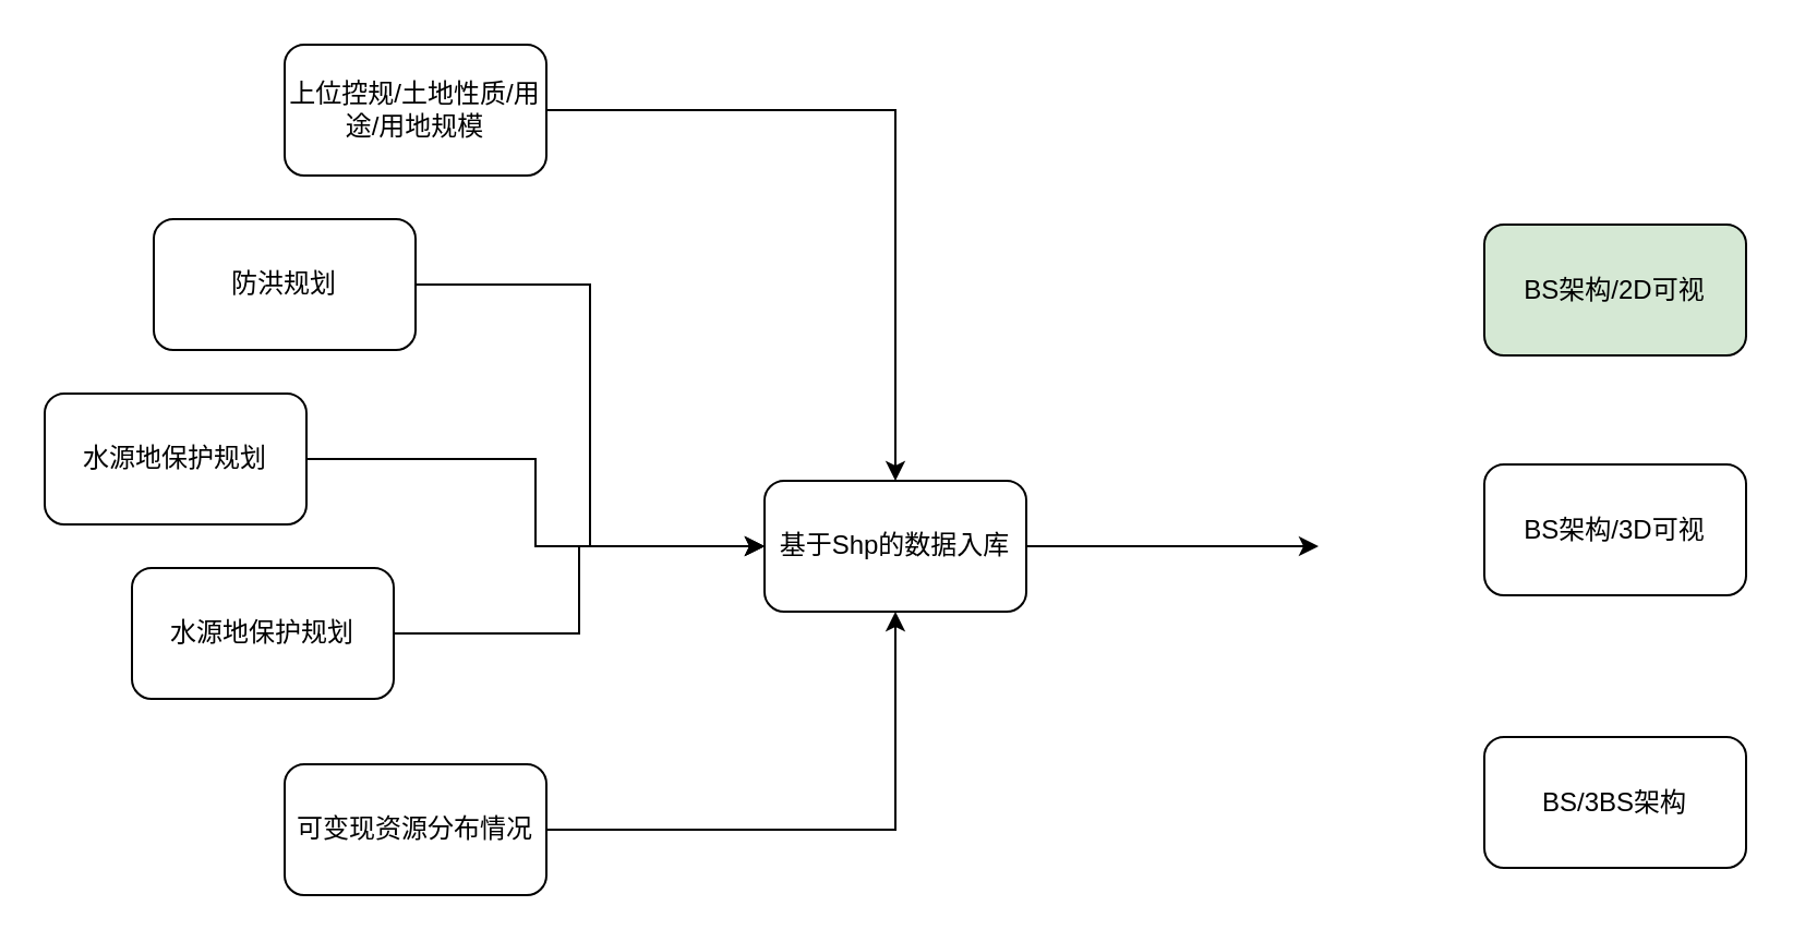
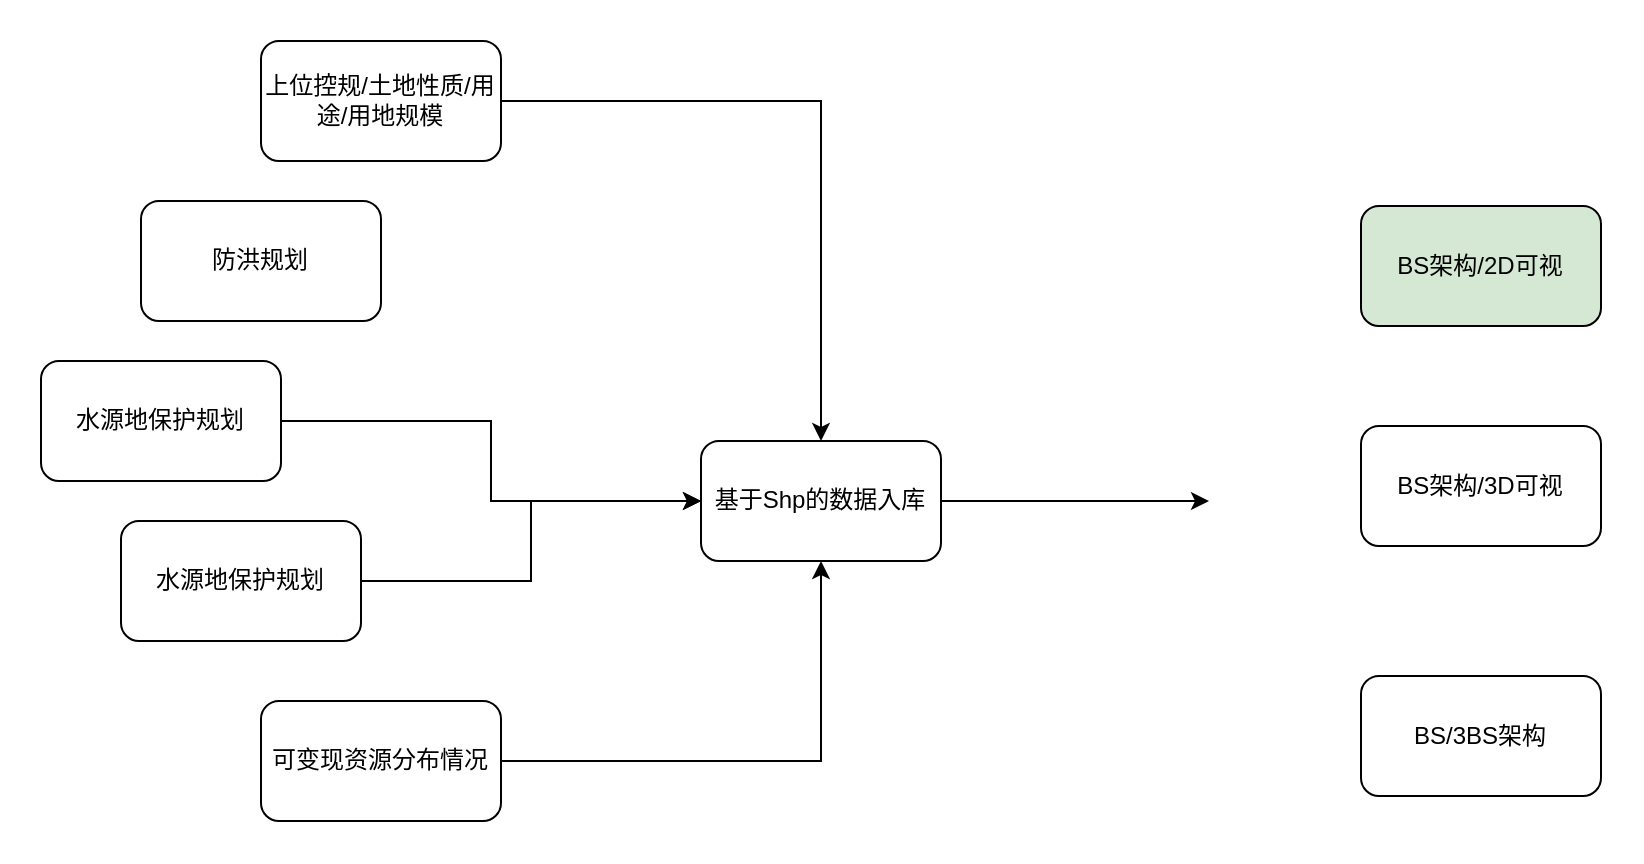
  <mxCell id="0" />
  <mxCell id="1" parent="0" />
  <mxCell id="2" style="edgeStyle=orthogonalEdgeStyle;rounded=0;orthogonalLoop=1;jettySize=auto;html=1;" edge="1" parent="1" source="3"><mxGeometry relative="1" as="geometry"><mxPoint x="604" y="250" as="targetPoint" /></mxGeometry></mxCell>
  <mxCell id="3" value="基于Shp的数据入库" style="rounded=1;whiteSpace=wrap;html=1;" vertex="1" parent="1"><mxGeometry x="350" y="220" width="120" height="60" as="geometry" /></mxCell>
  <mxCell id="4" style="edgeStyle=orthogonalEdgeStyle;rounded=0;orthogonalLoop=1;jettySize=auto;html=1;" edge="1" parent="1" source="5" target="3"><mxGeometry relative="1" as="geometry" /></mxCell>
  <mxCell id="5" value="上位控规/土地性质/用途/用地规模" style="rounded=1;whiteSpace=wrap;html=1;" vertex="1" parent="1"><mxGeometry x="130" y="20" width="120" height="60" as="geometry" /></mxCell>
- <mxCell id="6" style="edgeStyle=orthogonalEdgeStyle;rounded=0;orthogonalLoop=1;jettySize=auto;html=1;entryX=0;entryY=0.5;entryDx=0;entryDy=0;" edge="1" parent="1" source="7" target="3"><mxGeometry relative="1" as="geometry" /></mxCell>
  <mxCell id="7" value="防洪规划" style="rounded=1;whiteSpace=wrap;html=1;" vertex="1" parent="1"><mxGeometry x="70" y="100" width="120" height="60" as="geometry" /></mxCell>
  <mxCell id="8" style="edgeStyle=orthogonalEdgeStyle;rounded=0;orthogonalLoop=1;jettySize=auto;html=1;" edge="1" parent="1" source="9" target="3"><mxGeometry relative="1" as="geometry" /></mxCell>
  <mxCell id="9" value="水源地保护规划" style="rounded=1;whiteSpace=wrap;html=1;" vertex="1" parent="1"><mxGeometry x="20" y="180" width="120" height="60" as="geometry" /></mxCell>
  <mxCell id="10" style="edgeStyle=orthogonalEdgeStyle;rounded=0;orthogonalLoop=1;jettySize=auto;html=1;" edge="1" parent="1" source="11" target="3"><mxGeometry relative="1" as="geometry" /></mxCell>
  <mxCell id="11" value="水源地保护规划" style="rounded=1;whiteSpace=wrap;html=1;" vertex="1" parent="1"><mxGeometry x="60" y="260" width="120" height="60" as="geometry" /></mxCell>
  <mxCell id="12" style="edgeStyle=orthogonalEdgeStyle;rounded=0;orthogonalLoop=1;jettySize=auto;html=1;entryX=0.5;entryY=1;entryDx=0;entryDy=0;" edge="1" parent="1" source="13" target="3"><mxGeometry relative="1" as="geometry" /></mxCell>
  <mxCell id="13" value="可变现资源分布情况" style="rounded=1;whiteSpace=wrap;html=1;" vertex="1" parent="1"><mxGeometry x="130" y="350" width="120" height="60" as="geometry" /></mxCell>
  <mxCell id="14" value="BS架构/2D可视" style="rounded=1;whiteSpace=wrap;html=1;fillColor=#d5e8d4;" vertex="1" parent="1"><mxGeometry x="680" y="102.5" width="120" height="60" as="geometry" /></mxCell>
  <mxCell id="15" value="BS架构/3D可视" style="rounded=1;whiteSpace=wrap;html=1;" vertex="1" parent="1"><mxGeometry x="680" y="212.5" width="120" height="60" as="geometry" /></mxCell>
  <mxCell id="16" value="BS/3BS架构" style="rounded=1;whiteSpace=wrap;html=1;" vertex="1" parent="1"><mxGeometry x="680" y="337.5" width="120" height="60" as="geometry" /></mxCell>
